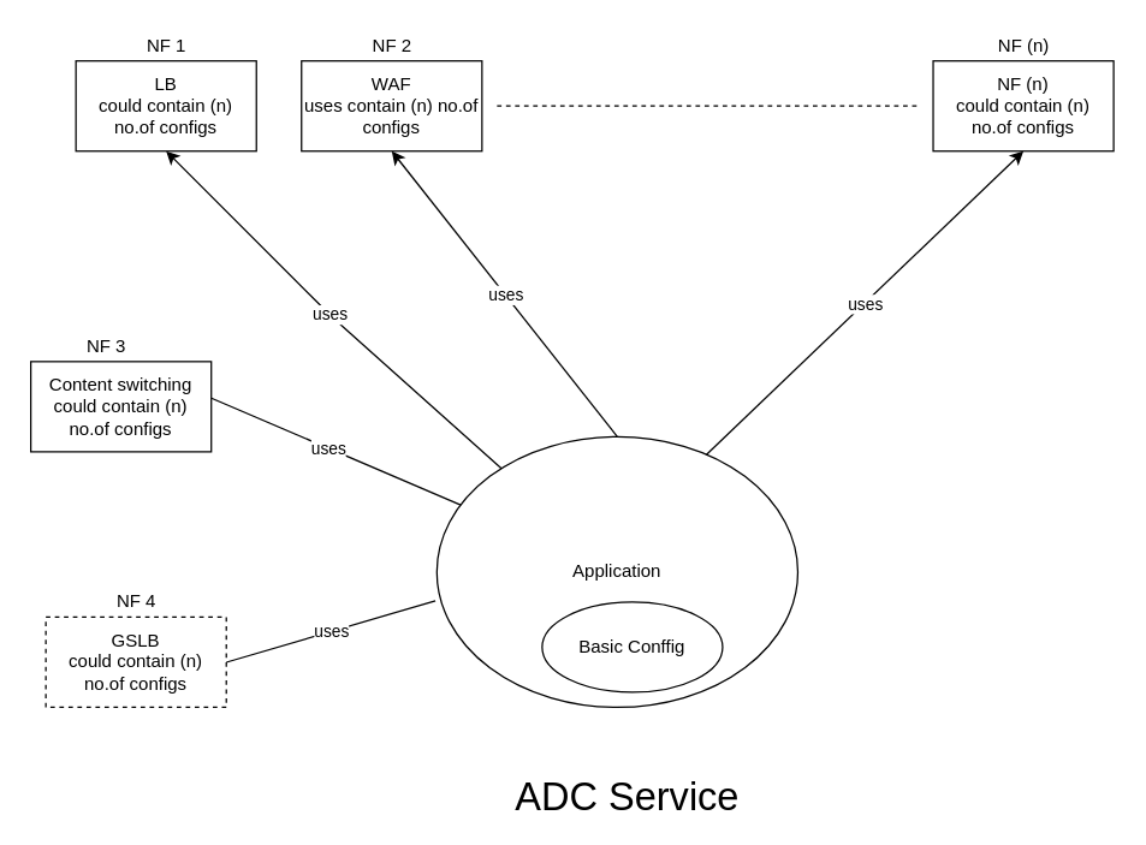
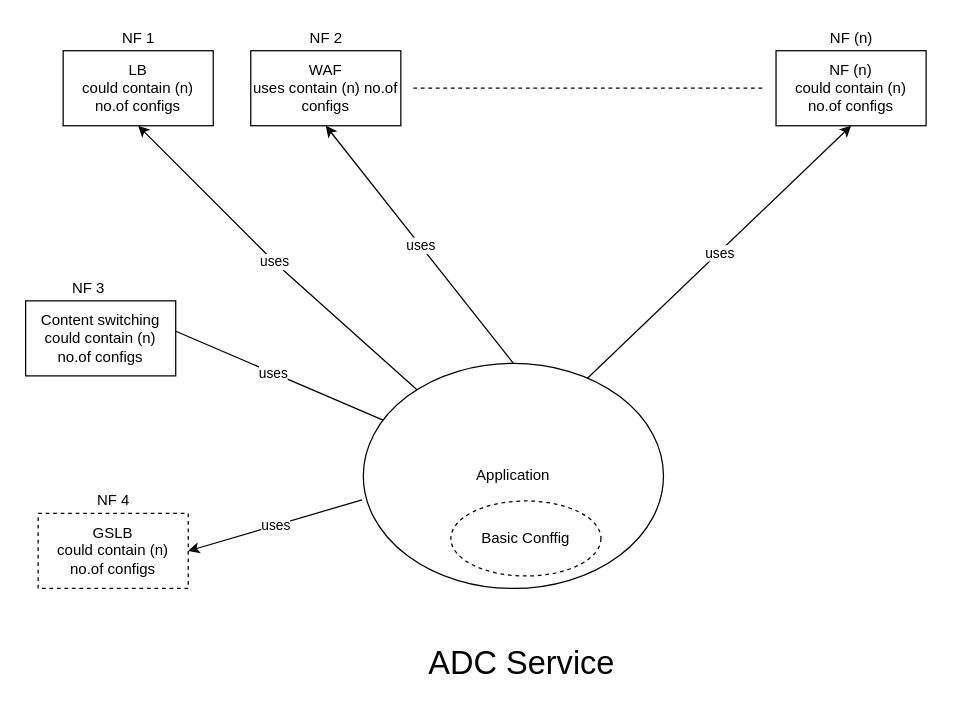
  <mxCell id="0" />
  <mxCell id="1" parent="0" />
  <mxCell id="2" value="LB&lt;br&gt;could contain (n) no.of configs" style="rounded=0;whiteSpace=wrap;html=1;" vertex="1" parent="1"><mxGeometry x="50" y="40" width="120" height="60" as="geometry" /></mxCell>
  <mxCell id="3" value="NF 3" style="text;html=1;align=center;verticalAlign=middle;resizable=0;points=[];autosize=1;" vertex="1" parent="1"><mxGeometry x="50" y="220" width="40" height="20" as="geometry" /></mxCell>
  <mxCell id="4" value="WAF&lt;br&gt;uses contain (n) no.of configs" style="rounded=0;whiteSpace=wrap;html=1;" vertex="1" parent="1"><mxGeometry x="200" y="40" width="120" height="60" as="geometry" /></mxCell>
  <mxCell id="5" value="NF 2" style="text;html=1;align=center;verticalAlign=middle;resizable=0;points=[];autosize=1;" vertex="1" parent="1"><mxGeometry x="240" y="20" width="40" height="20" as="geometry" /></mxCell>
  <mxCell id="6" value="" style="endArrow=none;dashed=1;html=1;" edge="1" parent="1"><mxGeometry width="50" height="50" relative="1" as="geometry"><mxPoint x="330" y="70" as="sourcePoint" /><mxPoint x="610" y="70" as="targetPoint" /></mxGeometry></mxCell>
  <mxCell id="7" value="NF (n)&lt;br&gt;could contain (n) no.of configs" style="rounded=0;whiteSpace=wrap;html=1;" vertex="1" parent="1"><mxGeometry x="620" y="40" width="120" height="60" as="geometry" /></mxCell>
  <mxCell id="8" value="NF (n)" style="text;html=1;align=center;verticalAlign=middle;resizable=0;points=[];autosize=1;" vertex="1" parent="1"><mxGeometry x="655" y="20" width="50" height="20" as="geometry" /></mxCell>
  <mxCell id="9" value="Application" style="ellipse;whiteSpace=wrap;html=1;" vertex="1" parent="1"><mxGeometry x="290" y="290" width="240" height="180" as="geometry" /></mxCell>
  <mxCell id="10" value="" style="endArrow=classic;html=1;entryX=0.5;entryY=1;entryDx=0;entryDy=0;" edge="1" parent="1" source="9" target="2"><mxGeometry relative="1" as="geometry"><mxPoint x="260" y="230" as="sourcePoint" /><mxPoint x="360" y="230" as="targetPoint" /><Array as="points"><mxPoint x="220" y="210" /></Array></mxGeometry></mxCell>
  <mxCell id="11" value="uses" style="edgeLabel;resizable=0;html=1;align=center;verticalAlign=middle;" connectable="0" vertex="1" parent="10"><mxGeometry relative="1" as="geometry" /></mxCell>
  <mxCell id="12" value="" style="endArrow=classic;html=1;entryX=0.5;entryY=1;entryDx=0;entryDy=0;" edge="1" parent="1"><mxGeometry relative="1" as="geometry"><mxPoint x="410" y="290" as="sourcePoint" /><mxPoint x="260" y="100" as="targetPoint" /></mxGeometry></mxCell>
  <mxCell id="13" value="uses" style="edgeLabel;resizable=0;html=1;align=center;verticalAlign=middle;" connectable="0" vertex="1" parent="12"><mxGeometry relative="1" as="geometry" /></mxCell>
  <mxCell id="14" value="" style="endArrow=classic;html=1;entryX=0.5;entryY=1;entryDx=0;entryDy=0;exitX=0.746;exitY=0.067;exitDx=0;exitDy=0;exitPerimeter=0;" edge="1" parent="1" source="9"><mxGeometry relative="1" as="geometry"><mxPoint x="830" y="290" as="sourcePoint" /><mxPoint x="680" y="100" as="targetPoint" /></mxGeometry></mxCell>
  <mxCell id="15" value="uses" style="edgeLabel;resizable=0;html=1;align=center;verticalAlign=middle;" connectable="0" vertex="1" parent="14"><mxGeometry relative="1" as="geometry" /></mxCell>
  <mxCell id="16" value="GSLB&lt;br&gt;could contain (n) no.of configs" style="rounded=0;whiteSpace=wrap;html=1;dashed=1;" vertex="1" parent="1"><mxGeometry x="30" y="410" width="120" height="60" as="geometry" /></mxCell>
  <mxCell id="17" value="" style="endArrow=classic;html=1;entryX=0.5;entryY=1;entryDx=0;entryDy=0;" edge="1" parent="1" source="9"><mxGeometry relative="1" as="geometry"><mxPoint x="280" y="450" as="sourcePoint" /><mxPoint x="130" y="260" as="targetPoint" /></mxGeometry></mxCell>
  <mxCell id="18" value="uses" style="edgeLabel;resizable=0;html=1;align=center;verticalAlign=middle;" connectable="0" vertex="1" parent="17"><mxGeometry relative="1" as="geometry" /></mxCell>
  <mxCell id="19" value="NF 1" style="text;html=1;align=center;verticalAlign=middle;resizable=0;points=[];autosize=1;" vertex="1" parent="1"><mxGeometry x="90" y="20" width="40" height="20" as="geometry" /></mxCell>
- <mxCell id="20" value="Basic Conffig&lt;br&gt;" style="ellipse;whiteSpace=wrap;html=1;" vertex="1" parent="1"><mxGeometry x="360" y="400" width="120" height="60" as="geometry" /></mxCell>
+ <mxCell id="20" value="Basic Conffig&lt;br&gt;" style="ellipse;whiteSpace=wrap;html=1;dashed=1;" vertex="1" parent="1"><mxGeometry x="360" y="400" width="120" height="60" as="geometry" /></mxCell>
  <mxCell id="21" value="&lt;font style=&quot;font-size: 26px&quot;&gt;ADC Service&amp;nbsp;&lt;/font&gt;" style="text;html=1;align=center;verticalAlign=middle;resizable=0;points=[];autosize=1;" vertex="1" parent="1"><mxGeometry x="335" y="520" width="170" height="20" as="geometry" /></mxCell>
  <mxCell id="22" value="NF 4" style="text;html=1;align=center;verticalAlign=middle;resizable=0;points=[];autosize=1;" vertex="1" parent="1"><mxGeometry x="70" y="390" width="40" height="20" as="geometry" /></mxCell>
  <mxCell id="23" value="Content switching&lt;br&gt;could contain (n) no.of configs" style="rounded=0;whiteSpace=wrap;html=1;" vertex="1" parent="1"><mxGeometry x="20" y="240" width="120" height="60" as="geometry" /></mxCell>
- <mxCell id="24" value="" style="endArrow=none;html=1;entryX=1;entryY=0.5;entryDx=0;entryDy=0;exitX=-0.004;exitY=0.606;exitDx=0;exitDy=0;exitPerimeter=0;" edge="1" parent="1" source="9" target="16"><mxGeometry relative="1" as="geometry"><mxPoint x="305.811" y="459.997" as="sourcePoint" /><mxPoint x="130" y="384.65" as="targetPoint" /></mxGeometry></mxCell>
+ <mxCell id="24" value="" style="endArrow=classic;html=1;entryX=1;entryY=0.5;entryDx=0;entryDy=0;exitX=-0.004;exitY=0.606;exitDx=0;exitDy=0;exitPerimeter=0;" edge="1" parent="1" source="9" target="16"><mxGeometry relative="1" as="geometry"><mxPoint x="305.811" y="459.997" as="sourcePoint" /><mxPoint x="130" y="384.65" as="targetPoint" /></mxGeometry></mxCell>
  <mxCell id="25" value="uses" style="edgeLabel;resizable=0;html=1;align=center;verticalAlign=middle;" connectable="0" vertex="1" parent="24"><mxGeometry relative="1" as="geometry" /></mxCell>
